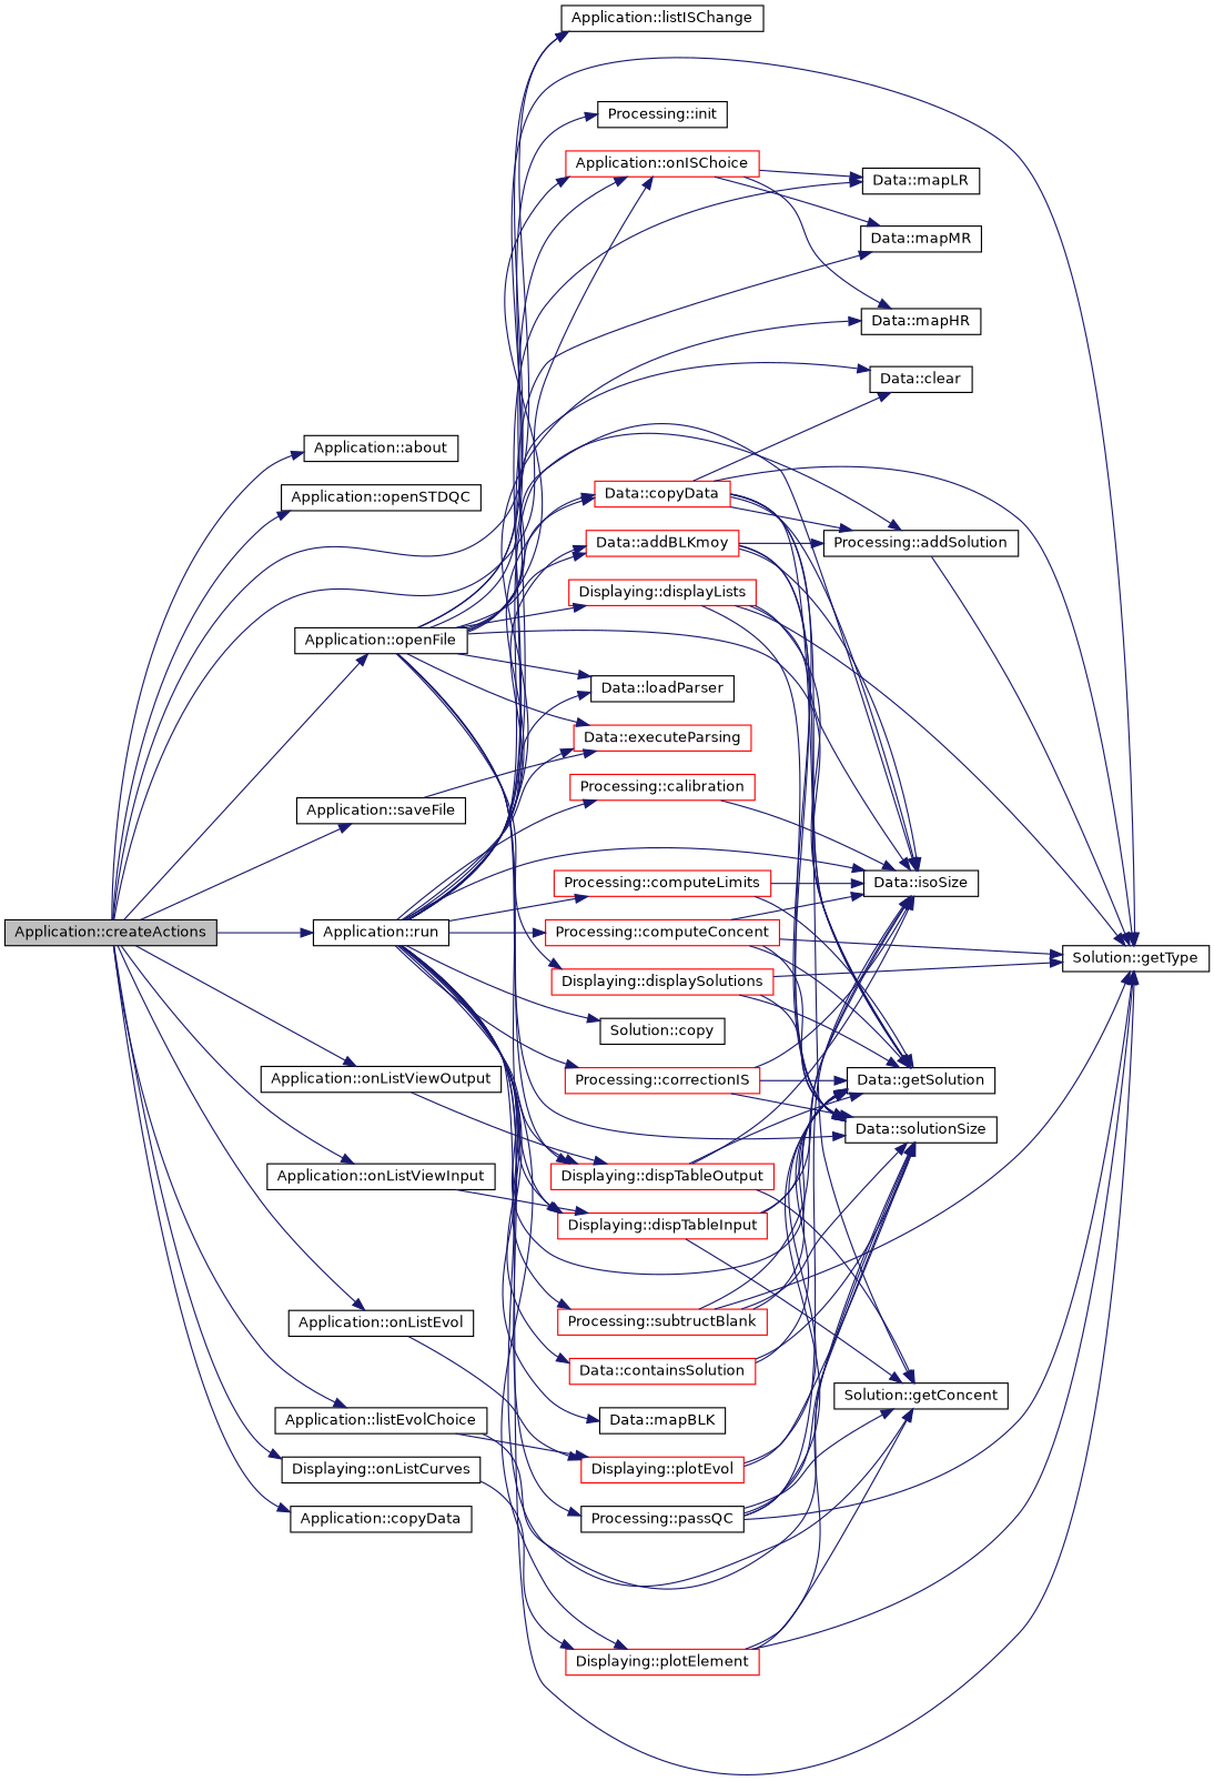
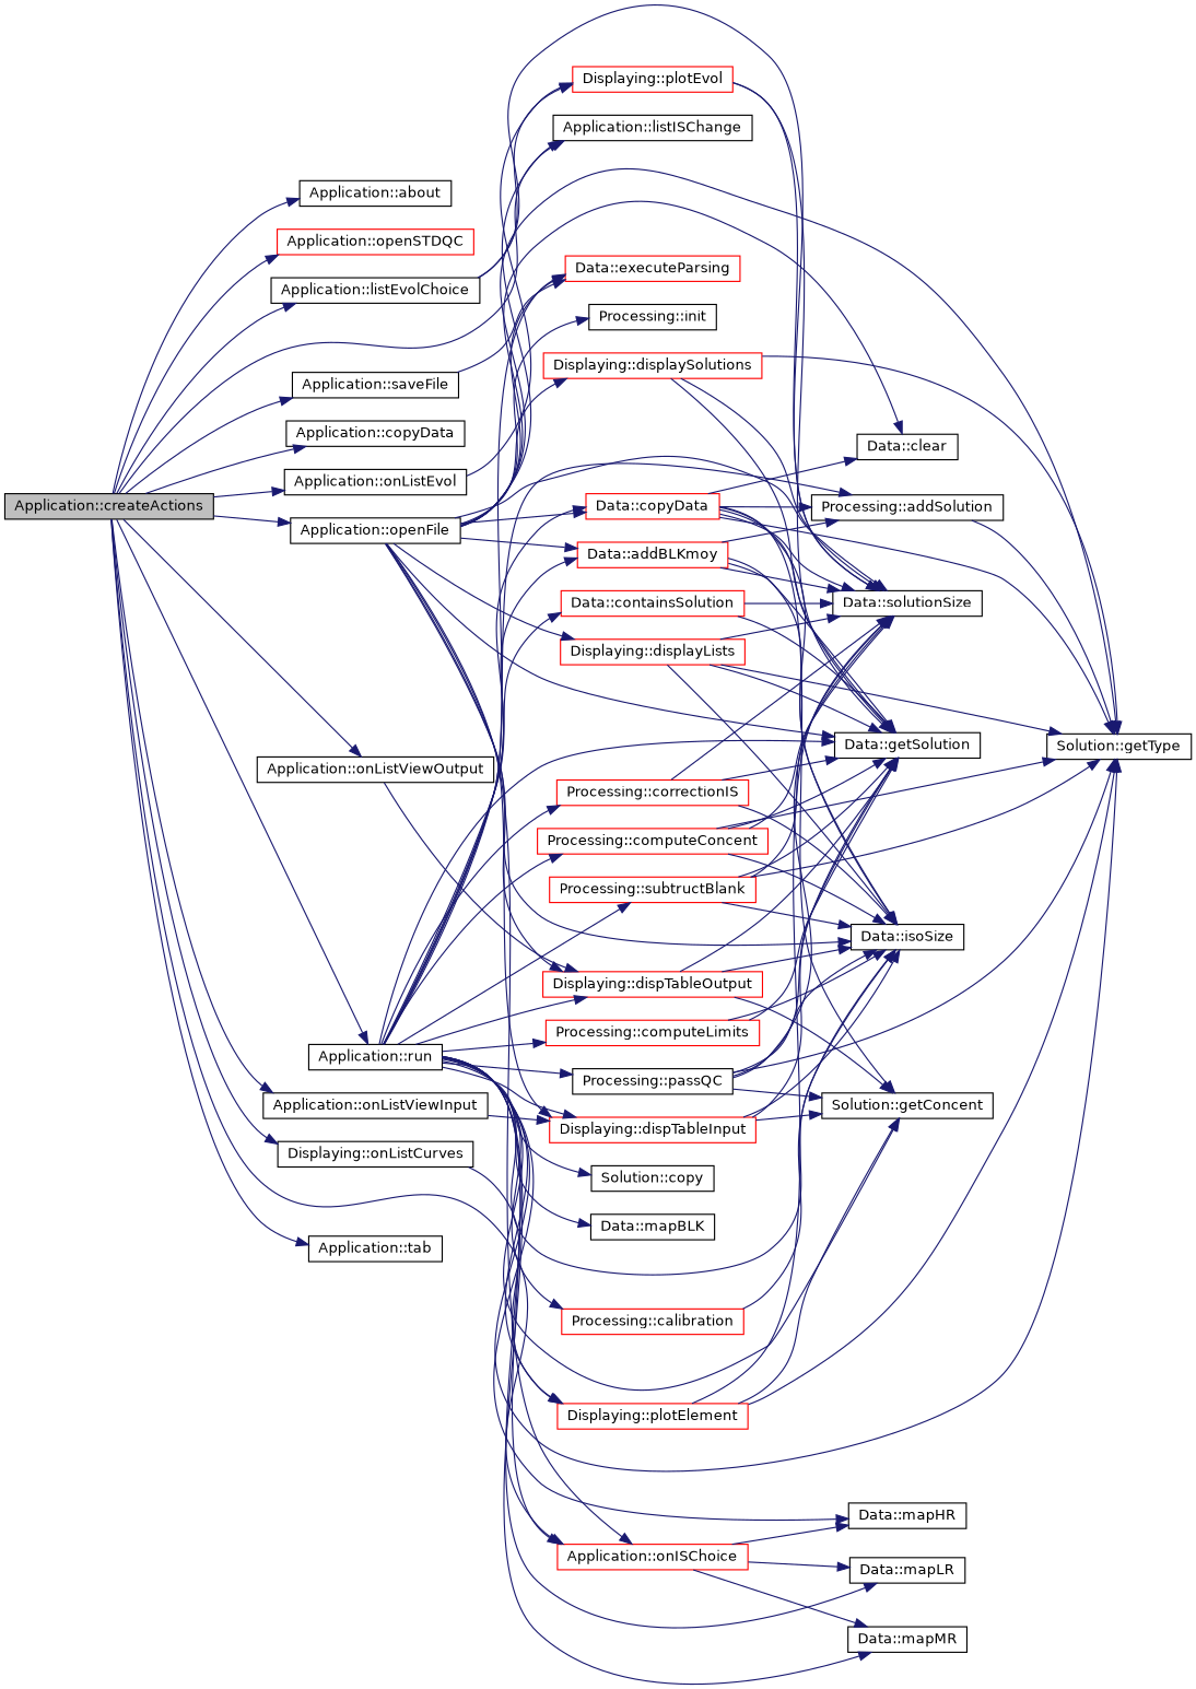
  digraph {
    rankdir=LR
    node [color=black fillcolor=white fontname=Helvetica fontsize=12 shape=record style=filled]
    edge [color=midnightblue fontname=Helvetica fontsize=12 labelfontname=Helvetica labelfontsize=12 style=solid]
    n1 [fillcolor=grey75 fontcolor=black height=0.2 label="Application::createActions" width=0.4]
    n2 [height=0.2 label="Application::about" width=0.4]
-   n3 [height=0.2 label="Application::openSTDQC" width=0.4]
+   n3 [color=red height=0.2 label="Application::openSTDQC" width=0.4]
    n4 [height=0.2 label="Application::openFile" width=0.4]
    n5 [height=0.2 label="Application::listISChange" width=0.4]
    n6 [color=red height=0.2 label="Application::onISChoice" width=0.4]
    n7 [height=0.2 label="Application::copyData" width=0.4]
    n8 [height=0.2 label="Application::saveFile" width=0.4]
    n9 [height=0.2 label="Application::run" width=0.4]
    n10 [height=0.2 label="Application::onListViewInput" width=0.4]
    n11 [height=0.2 label="Application::onListViewOutput" width=0.4]
    n12 [height=0.2 label="Displaying::onListCurves" width=0.4]
    n13 [height=0.2 label="Application::onListEvol" width=0.4]
    n14 [height=0.2 label="Application::listEvolChoice" width=0.4]
+   n15 [height=0.2 label="Application::tab" width=0.4]
    n16 [height=0.2 label="Data::clear" width=0.4]
-   n17 [height=0.2 label="Data::loadParser" width=0.4]
    n18 [color=red height=0.2 label="Data::executeParsing" width=0.4]
    n19 [color=red height=0.2 label="Data::copyData" width=0.4]
    n20 [height=0.2 label="Data::isoSize" width=0.4]
    n21 [height=0.2 label="Data::solutionSize" width=0.4]
    n22 [height=0.2 label="Solution::getType" width=0.4]
    n23 [height=0.2 label="Data::getSolution" width=0.4]
    n24 [height=0.2 label="Processing::init" width=0.4]
    n25 [color=red height=0.2 label="Displaying::dispTableInput" width=0.4]
    n26 [color=red height=0.2 label="Displaying::dispTableOutput" width=0.4]
    n27 [color=red height=0.2 label="Displaying::displayLists" width=0.4]
    n28 [color=red height=0.2 label="Displaying::displaySolutions" width=0.4]
    n29 [color=red height=0.2 label="Data::addBLKmoy" width=0.4]
    n30 [height=0.2 label="Data::mapLR" width=0.4]
    n31 [height=0.2 label="Data::mapMR" width=0.4]
    n32 [height=0.2 label="Data::mapHR" width=0.4]
    n33 [height=0.2 label="Processing::addSolution" width=0.4]
    n34 [height=0.2 label="Solution::getConcent" width=0.4]
    n35 [color=red height=0.2 label="Processing::correctionIS" width=0.4]
    n36 [height=0.2 label="Data::mapBLK" width=0.4]
    n37 [color=red height=0.2 label="Processing::subtructBlank" width=0.4]
    n38 [color=red height=0.2 label="Data::containsSolution" width=0.4]
    n39 [height=0.2 label="Solution::copy" width=0.4]
    n40 [color=red height=0.2 label="Processing::calibration" width=0.4]
    n41 [color=red height=0.2 label="Processing::computeConcent" width=0.4]
    n42 [color=red height=0.2 label="Processing::computeLimits" width=0.4]
    n43 [height=0.2 label="Processing::passQC" width=0.4]
    n44 [color=red height=0.2 label="Displaying::plotElement" width=0.4]
    n45 [color=red height=0.2 label="Displaying::plotEvol" width=0.4]
    n1 -> n2
    n1 -> n3
    n1 -> n4
    n1 -> n5
    n1 -> n6
    n1 -> n7
    n1 -> n8
    n1 -> n9
    n1 -> n10
    n1 -> n11
    n1 -> n12
    n1 -> n13
    n1 -> n14
+   n1 -> n15
    n4 -> n5
    n4 -> n6
    n4 -> n16
-   n4 -> n17
    n4 -> n18
    n4 -> n19
    n4 -> n20
    n4 -> n21
    n4 -> n22
    n4 -> n23
    n4 -> n24
    n4 -> n25
    n4 -> n26
    n4 -> n27
    n4 -> n28
    n4 -> n29
    n6 -> n30
    n6 -> n31
    n6 -> n32
    n8 -> n18
    n9 -> n6
-   n9 -> n17
    n9 -> n18
    n9 -> n19
    n9 -> n20
    n9 -> n22
    n9 -> n23
    n9 -> n25
    n9 -> n26
    n9 -> n29
    n9 -> n30
    n9 -> n31
    n9 -> n32
    n9 -> n33
    n9 -> n34
    n9 -> n35
    n9 -> n36
    n9 -> n37
    n9 -> n38
    n9 -> n39
    n9 -> n40
    n9 -> n41
    n9 -> n42
    n9 -> n43
    n9 -> n44
    n10 -> n25
    n11 -> n26
    n12 -> n44
    n13 -> n45
    n14 -> n21
    n14 -> n45
    n19 -> n16
    n19 -> n20
    n19 -> n21
    n19 -> n22
    n19 -> n23
    n19 -> n33
    n19 -> n34
    n25 -> n20
    n25 -> n23
    n25 -> n34
    n26 -> n20
    n26 -> n23
    n26 -> n34
    n27 -> n20
    n27 -> n21
    n27 -> n22
    n27 -> n23
    n28 -> n21
    n28 -> n22
    n28 -> n23
    n29 -> n20
    n29 -> n21
    n29 -> n23
    n29 -> n33
    n33 -> n22
    n35 -> n20
    n35 -> n21
    n35 -> n23
    n37 -> n20
    n37 -> n21
    n37 -> n22
    n37 -> n23
    n38 -> n21
    n38 -> n23
    n40 -> n20
    n41 -> n20
    n41 -> n21
    n41 -> n22
    n41 -> n23
    n42 -> n20
    n42 -> n23
    n43 -> n20
    n43 -> n21
    n43 -> n22
    n43 -> n23
    n43 -> n34
    n44 -> n21
    n44 -> n22
    n44 -> n34
    n45 -> n21
    n45 -> n23
  }
